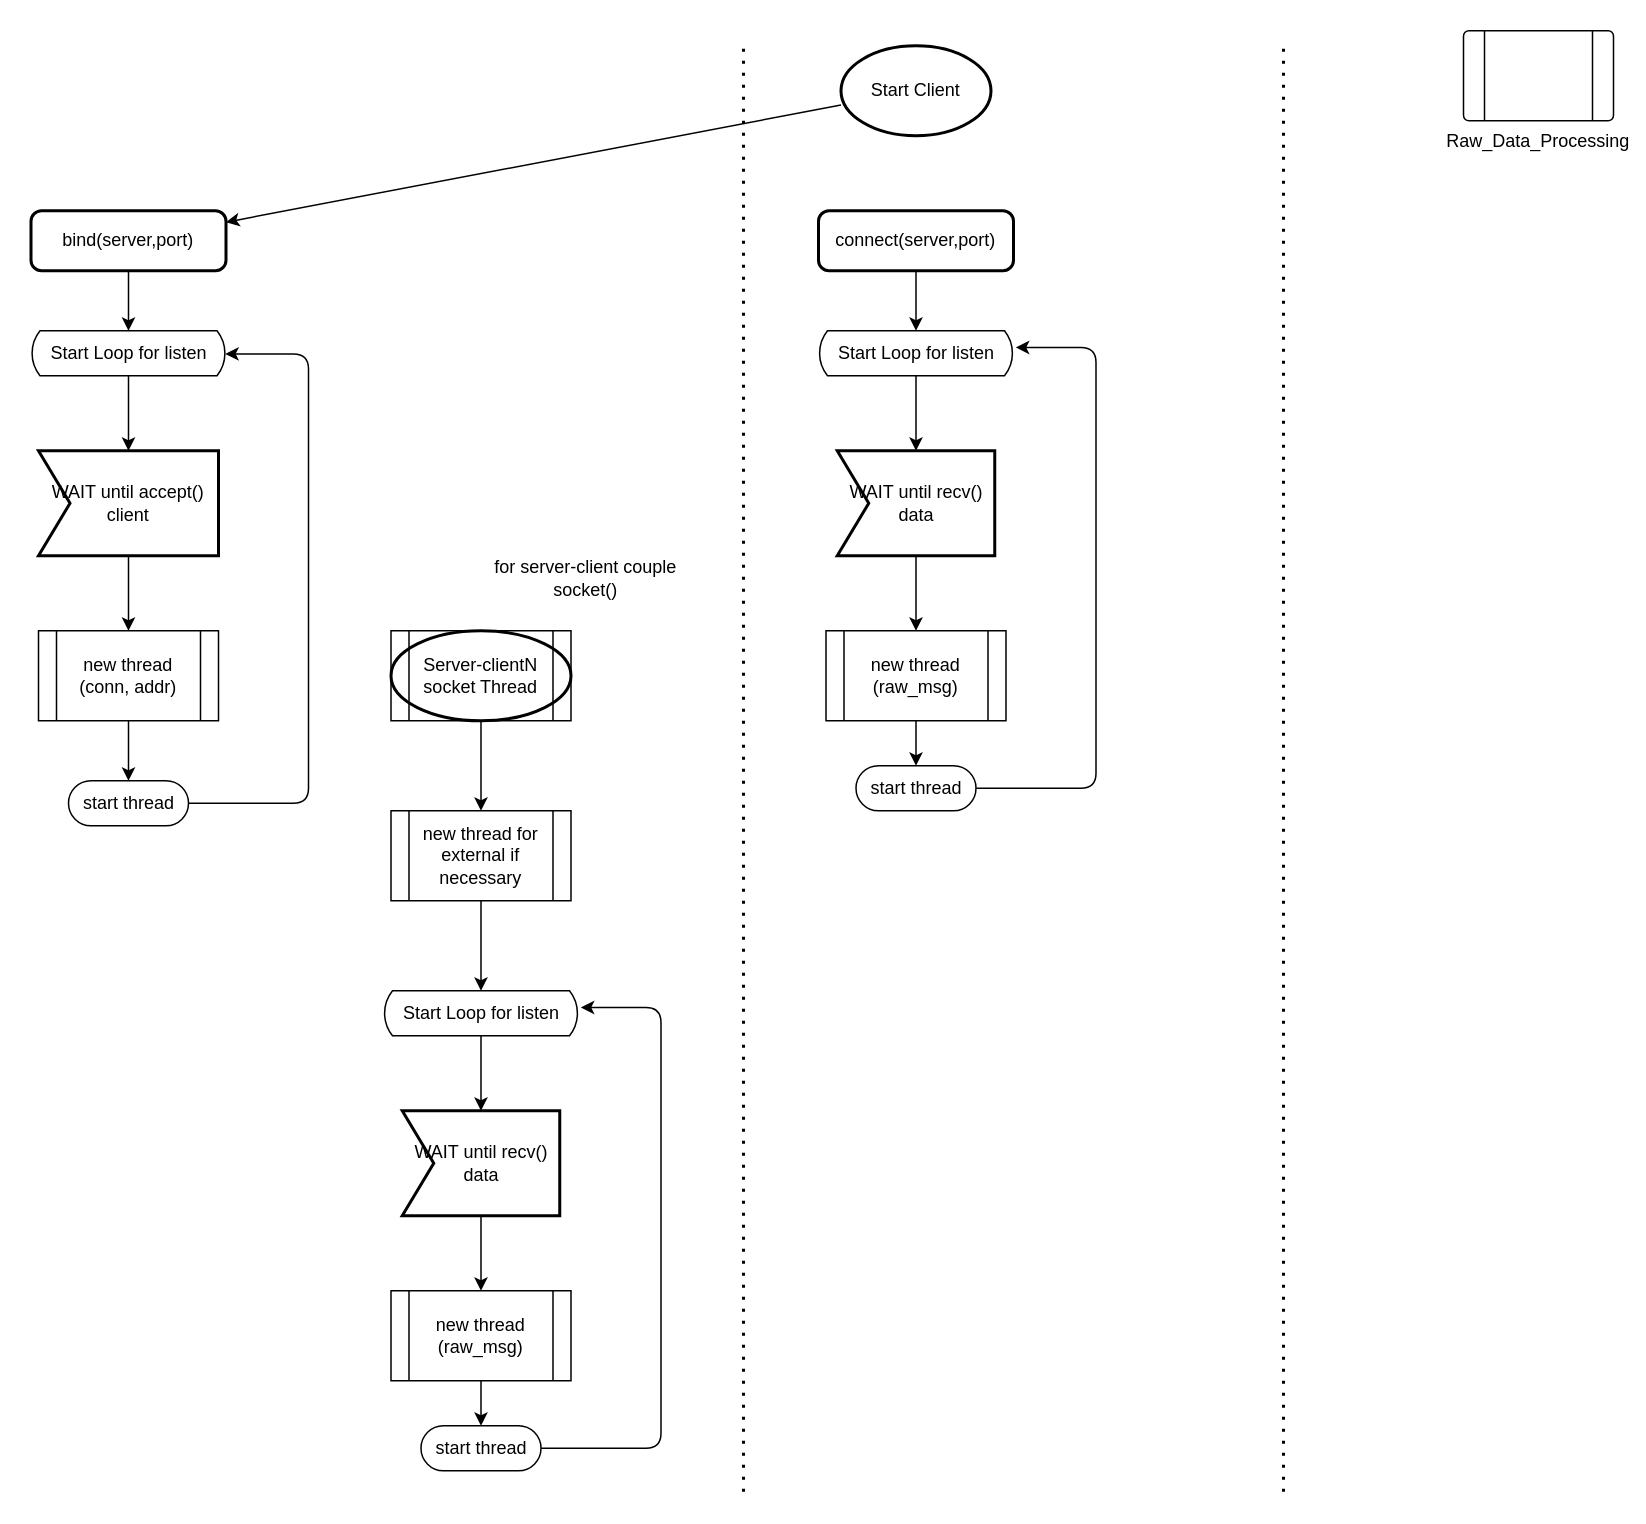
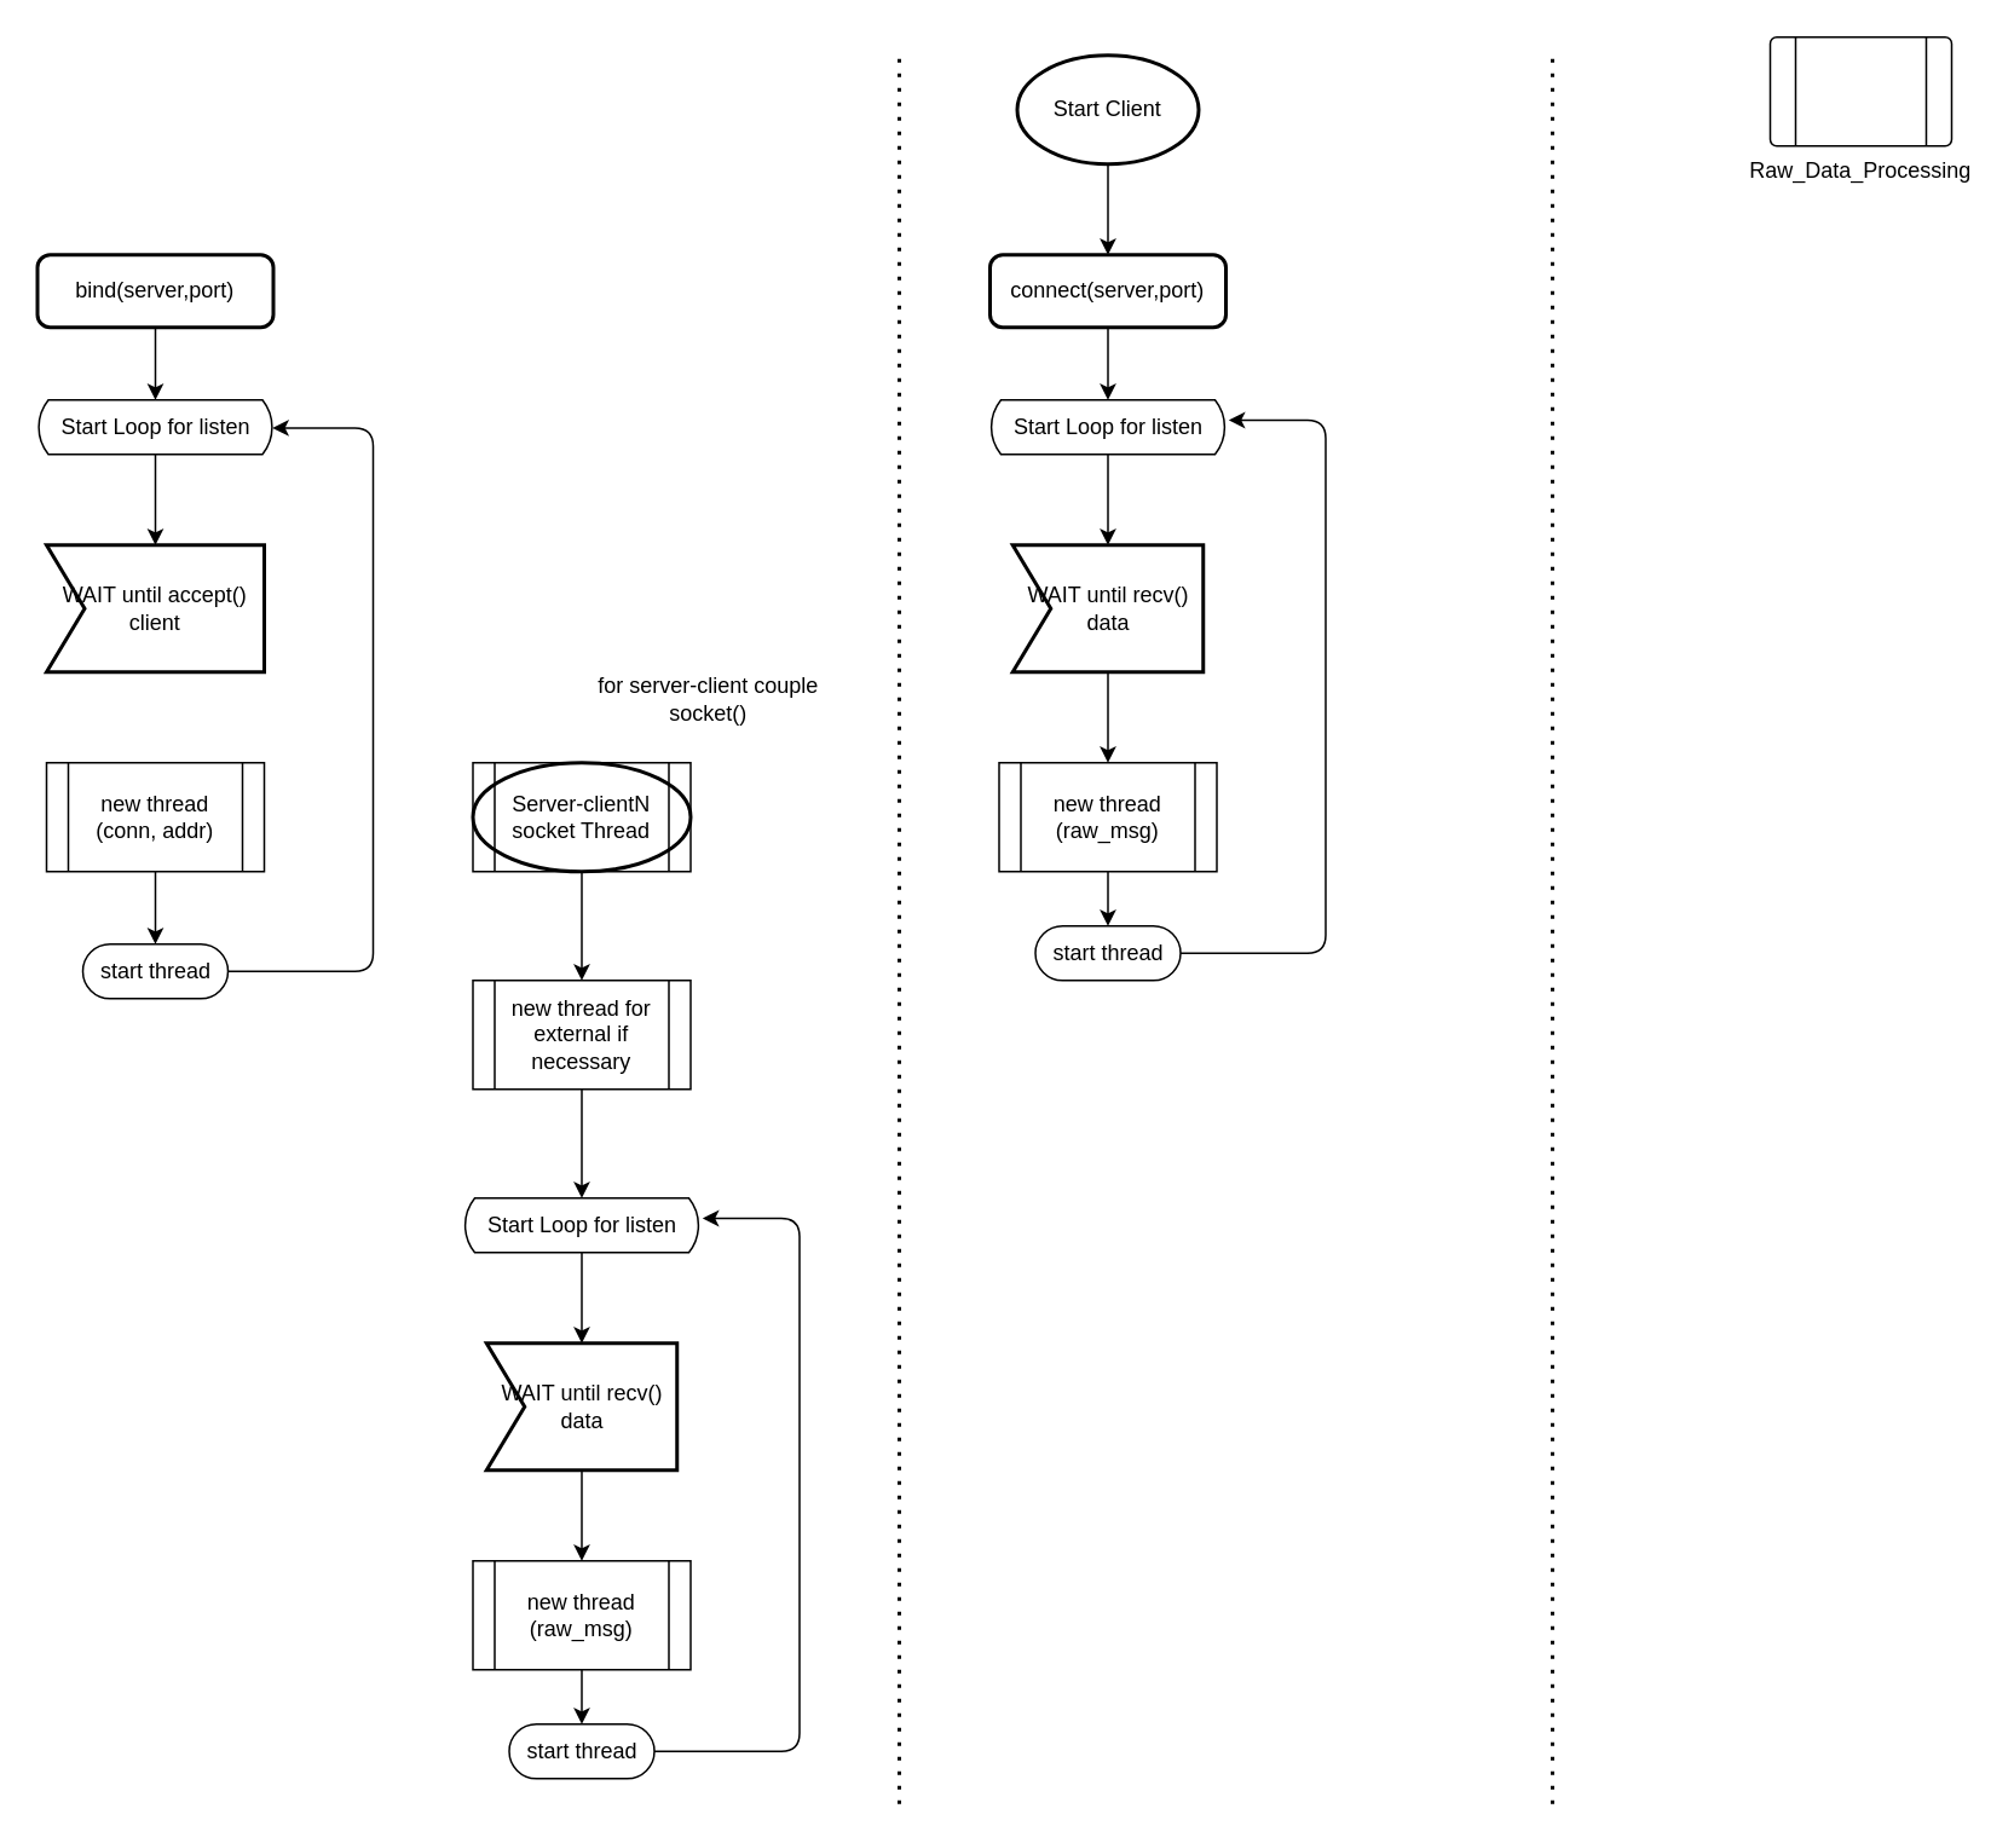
  <mxCell id="0" />
  <mxCell id="1" parent="0" />
  <mxCell id="2" style="edgeStyle=none;html=1;startArrow=none;" parent="1" source="38" target="6" edge="1"><mxGeometry relative="1" as="geometry" /></mxCell>
- <mxCell id="3" style="edgeStyle=none;html=1;entryX=0.5;entryY=0;entryDx=0;entryDy=0;" parent="1" source="4" target="9" edge="1"><mxGeometry relative="1" as="geometry" /></mxCell>
  <mxCell id="4" value="WAIT until accept() client" style="html=1;shape=mxgraph.sysml.accEvent;strokeWidth=2;whiteSpace=wrap;align=center;" parent="1" vertex="1"><mxGeometry x="25" y="300" width="120" height="70" as="geometry" /></mxCell>
  <mxCell id="5" style="edgeStyle=none;html=1;entryX=0.5;entryY=0;entryDx=0;entryDy=0;entryPerimeter=0;" parent="1" source="6" target="4" edge="1"><mxGeometry relative="1" as="geometry" /></mxCell>
  <mxCell id="6" value="Start Loop for listen" style="html=1;dashed=0;whitespace=wrap;shape=mxgraph.dfd.loop" parent="1" vertex="1"><mxGeometry x="20" y="220" width="130" height="30" as="geometry" /></mxCell>
  <mxCell id="7" value="" style="edgeStyle=elbowEdgeStyle;elbow=vertical;endArrow=classic;html=1;exitX=1;exitY=0.5;exitDx=0;exitDy=0;exitPerimeter=0;entryX=0.996;entryY=0.515;entryDx=0;entryDy=0;entryPerimeter=0;" parent="1" source="10" target="6" edge="1"><mxGeometry width="50" height="50" relative="1" as="geometry"><mxPoint x="225" y="280" as="sourcePoint" /><mxPoint x="275" y="230" as="targetPoint" /><Array as="points"><mxPoint x="205" y="320" /></Array></mxGeometry></mxCell>
  <mxCell id="8" style="edgeStyle=none;html=1;entryX=0.5;entryY=0.5;entryDx=0;entryDy=-15;entryPerimeter=0;" parent="1" source="9" target="10" edge="1"><mxGeometry relative="1" as="geometry" /></mxCell>
  <mxCell id="9" value="new thread (conn, addr)" style="shape=process;whiteSpace=wrap;html=1;backgroundOutline=1;" parent="1" vertex="1"><mxGeometry x="25" y="420" width="120" height="60" as="geometry" /></mxCell>
  <mxCell id="10" value="start thread" style="html=1;dashed=0;whitespace=wrap;shape=mxgraph.dfd.start" parent="1" vertex="1"><mxGeometry x="45" y="520" width="80" height="30" as="geometry" /></mxCell>
  <mxCell id="11" value="for server-client couple socket()" style="text;html=1;strokeColor=none;fillColor=none;align=center;verticalAlign=middle;whiteSpace=wrap;rounded=0;" parent="1" vertex="1"><mxGeometry x="325" y="370" width="130" height="30" as="geometry" /></mxCell>
  <mxCell id="12" style="edgeStyle=none;html=1;exitX=0.5;exitY=1;exitDx=0;exitDy=0;exitPerimeter=0;entryX=0.5;entryY=0;entryDx=0;entryDy=0;entryPerimeter=0;" parent="1" source="13" target="15" edge="1"><mxGeometry relative="1" as="geometry" /></mxCell>
  <mxCell id="13" value="Start Loop for listen" style="html=1;dashed=0;whitespace=wrap;shape=mxgraph.dfd.loop" parent="1" vertex="1"><mxGeometry x="255" y="660" width="130" height="30" as="geometry" /></mxCell>
  <mxCell id="14" style="edgeStyle=none;html=1;entryX=0.5;entryY=0;entryDx=0;entryDy=0;" parent="1" source="15" target="17" edge="1"><mxGeometry relative="1" as="geometry" /></mxCell>
  <mxCell id="15" value="WAIT until recv() data" style="html=1;shape=mxgraph.sysml.accEvent;strokeWidth=2;whiteSpace=wrap;align=center;" parent="1" vertex="1"><mxGeometry x="267.5" y="740" width="105" height="70" as="geometry" /></mxCell>
  <mxCell id="16" style="edgeStyle=none;html=1;exitX=0.5;exitY=1;exitDx=0;exitDy=0;entryX=0.5;entryY=0.5;entryDx=0;entryDy=-15;entryPerimeter=0;" parent="1" source="17" target="18" edge="1"><mxGeometry relative="1" as="geometry" /></mxCell>
  <mxCell id="17" value="new thread (raw_msg)" style="shape=process;whiteSpace=wrap;html=1;backgroundOutline=1;" parent="1" vertex="1"><mxGeometry x="260" y="860" width="120" height="60" as="geometry" /></mxCell>
  <mxCell id="18" value="start thread" style="html=1;dashed=0;whitespace=wrap;shape=mxgraph.dfd.start" parent="1" vertex="1"><mxGeometry x="280" y="950" width="80" height="30" as="geometry" /></mxCell>
  <mxCell id="19" value="" style="edgeStyle=elbowEdgeStyle;elbow=vertical;endArrow=classic;html=1;exitX=1;exitY=0.5;exitDx=0;exitDy=0;exitPerimeter=0;entryX=1.012;entryY=0.373;entryDx=0;entryDy=0;entryPerimeter=0;" parent="1" source="18" target="13" edge="1"><mxGeometry width="50" height="50" relative="1" as="geometry"><mxPoint x="480" y="924.77" as="sourcePoint" /><mxPoint x="504.48" y="625.22" as="targetPoint" /><Array as="points"><mxPoint x="440" y="818" /></Array></mxGeometry></mxCell>
  <mxCell id="20" style="edgeStyle=none;html=1;" parent="1" source="21" target="13" edge="1"><mxGeometry relative="1" as="geometry" /></mxCell>
  <mxCell id="21" value="new thread for external if necessary" style="shape=process;whiteSpace=wrap;html=1;backgroundOutline=1;" parent="1" vertex="1"><mxGeometry x="260" y="540" width="120" height="60" as="geometry" /></mxCell>
  <mxCell id="22" value="" style="group" parent="1" vertex="1" connectable="0"><mxGeometry x="260" y="420" width="120" height="60" as="geometry" /></mxCell>
  <mxCell id="23" value="Server-clientN socket Thread" style="shape=process;whiteSpace=wrap;html=1;backgroundOutline=1;" parent="22" vertex="1"><mxGeometry width="120" height="60" as="geometry" /></mxCell>
  <mxCell id="24" value="" style="strokeWidth=2;html=1;shape=mxgraph.flowchart.start_1;whiteSpace=wrap;fillColor=none;" parent="22" vertex="1"><mxGeometry width="120" height="60" as="geometry" /></mxCell>
  <mxCell id="25" style="edgeStyle=none;html=1;" parent="1" source="24" target="21" edge="1"><mxGeometry relative="1" as="geometry" /></mxCell>
- <mxCell id="26" style="edgeStyle=none;html=1;" edge="1" parent="1" source="27" target="38"><mxGeometry relative="1" as="geometry" /></mxCell>
+ <mxCell id="26" style="edgeStyle=none;html=1;" edge="1" parent="1" source="27" target="29"><mxGeometry relative="1" as="geometry" /></mxCell>
  <mxCell id="27" value="Start Client" style="strokeWidth=2;html=1;shape=mxgraph.flowchart.start_1;whiteSpace=wrap;" parent="1" vertex="1"><mxGeometry x="560" y="30" width="100" height="60" as="geometry" /></mxCell>
  <mxCell id="28" style="edgeStyle=none;html=1;entryX=0.5;entryY=0;entryDx=0;entryDy=0;entryPerimeter=0;" edge="1" parent="1" source="29" target="31"><mxGeometry relative="1" as="geometry"><mxPoint x="610" y="220" as="targetPoint" /></mxGeometry></mxCell>
  <mxCell id="29" value="connect(server,port)" style="rounded=1;whiteSpace=wrap;html=1;absoluteArcSize=1;arcSize=14;strokeWidth=2;" vertex="1" parent="1"><mxGeometry x="545" y="140" width="130" height="40" as="geometry" /></mxCell>
  <mxCell id="30" style="edgeStyle=none;html=1;exitX=0.5;exitY=1;exitDx=0;exitDy=0;exitPerimeter=0;entryX=0.5;entryY=0;entryDx=0;entryDy=0;entryPerimeter=0;" edge="1" parent="1" source="31" target="33"><mxGeometry relative="1" as="geometry" /></mxCell>
  <mxCell id="31" value="Start Loop for listen" style="html=1;dashed=0;whitespace=wrap;shape=mxgraph.dfd.loop" vertex="1" parent="1"><mxGeometry x="545" y="220" width="130" height="30" as="geometry" /></mxCell>
  <mxCell id="32" style="edgeStyle=none;html=1;entryX=0.5;entryY=0;entryDx=0;entryDy=0;" edge="1" parent="1" source="33" target="35"><mxGeometry relative="1" as="geometry" /></mxCell>
  <mxCell id="33" value="WAIT until recv() data" style="html=1;shape=mxgraph.sysml.accEvent;strokeWidth=2;whiteSpace=wrap;align=center;" vertex="1" parent="1"><mxGeometry x="557.5" y="300" width="105" height="70" as="geometry" /></mxCell>
  <mxCell id="34" style="edgeStyle=none;html=1;exitX=0.5;exitY=1;exitDx=0;exitDy=0;entryX=0.5;entryY=0.5;entryDx=0;entryDy=-15;entryPerimeter=0;" edge="1" parent="1" source="35" target="36"><mxGeometry relative="1" as="geometry" /></mxCell>
  <mxCell id="35" value="new thread (raw_msg)" style="shape=process;whiteSpace=wrap;html=1;backgroundOutline=1;" vertex="1" parent="1"><mxGeometry x="550" y="420" width="120" height="60" as="geometry" /></mxCell>
  <mxCell id="36" value="start thread" style="html=1;dashed=0;whitespace=wrap;shape=mxgraph.dfd.start" vertex="1" parent="1"><mxGeometry x="570" y="510" width="80" height="30" as="geometry" /></mxCell>
  <mxCell id="37" value="" style="edgeStyle=elbowEdgeStyle;elbow=vertical;endArrow=classic;html=1;exitX=1;exitY=0.5;exitDx=0;exitDy=0;exitPerimeter=0;entryX=1.012;entryY=0.373;entryDx=0;entryDy=0;entryPerimeter=0;" edge="1" parent="1" source="36" target="31"><mxGeometry width="50" height="50" relative="1" as="geometry"><mxPoint x="770" y="484.77" as="sourcePoint" /><mxPoint x="794.48" y="185.22" as="targetPoint" /><Array as="points"><mxPoint x="730" y="378" /></Array></mxGeometry></mxCell>
  <mxCell id="38" value="bind(server,port)" style="rounded=1;whiteSpace=wrap;html=1;absoluteArcSize=1;arcSize=14;strokeWidth=2;" vertex="1" parent="1"><mxGeometry x="20" y="140" width="130" height="40" as="geometry" /></mxCell>
  <mxCell id="39" value="" style="endArrow=none;dashed=1;html=1;dashPattern=1 3;strokeWidth=2;" edge="1" parent="1"><mxGeometry width="50" height="50" relative="1" as="geometry"><mxPoint x="495" y="994" as="sourcePoint" /><mxPoint x="495" y="30" as="targetPoint" /></mxGeometry></mxCell>
  <mxCell id="40" value="Raw_Data_Processing" style="verticalLabelPosition=bottom;verticalAlign=top;html=1;shape=process;whiteSpace=wrap;rounded=1;size=0.14;arcSize=6;" vertex="1" parent="1"><mxGeometry x="975" y="20" width="100" height="60" as="geometry" /></mxCell>
  <mxCell id="41" value="" style="endArrow=none;dashed=1;html=1;dashPattern=1 3;strokeWidth=2;" edge="1" parent="1"><mxGeometry width="50" height="50" relative="1" as="geometry"><mxPoint x="855" y="994" as="sourcePoint" /><mxPoint x="855" y="30" as="targetPoint" /></mxGeometry></mxCell>
